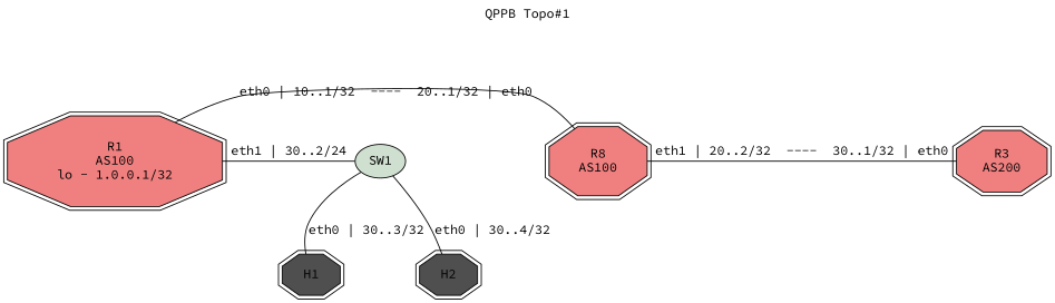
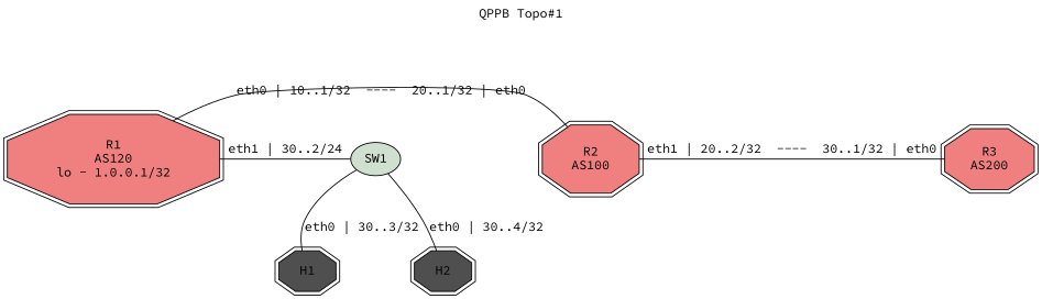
  graph {
    fontname="Source Code Pro"
    label="QPPB Topo#1"
    labelloc=t
    node [fillcolor="#f08080" fontname="Source Code Pro" shape=doubleoctagon style=filled]
    edge [fontname="Source Code Pro"]
-   n1 [label="R1\nAS100\nlo - 1.0.0.1/32"]
-   n2 [label="R8\nAS100"]
+   n1 [label="R1\nAS120\nlo - 1.0.0.1/32"]
+   n2 [label="R2\nAS100"]
    n3 [label="R3\nAS200"]
    n4 [fillcolor="#d0e0d0" label=SW1 shape=oval]
    n5 [fillcolor="#4f4f4f" label=H1]
    n6 [fillcolor="#4f4f4f" label=H2]
    subgraph sub_1 {
      rank=same
      n1
      n2
      n3
      n4
    }
    subgraph sub_2 {
      rank=same
      n5
      n6
    }
    n1 -- n2 [label="eth0 | 10..1/32  ----  20..1/32 | eth0\n"]
    n1 -- n4 [label="eth1 | 30..2/24\n"]
    n2 -- n3 [label="eth1 | 20..2/32  ----  30..1/32 | eth0\n"]
    n4 -- n5 [label="eth0 | 30..3/32\n"]
    n4 -- n6 [label="eth0 | 30..4/32\n"]
  }
